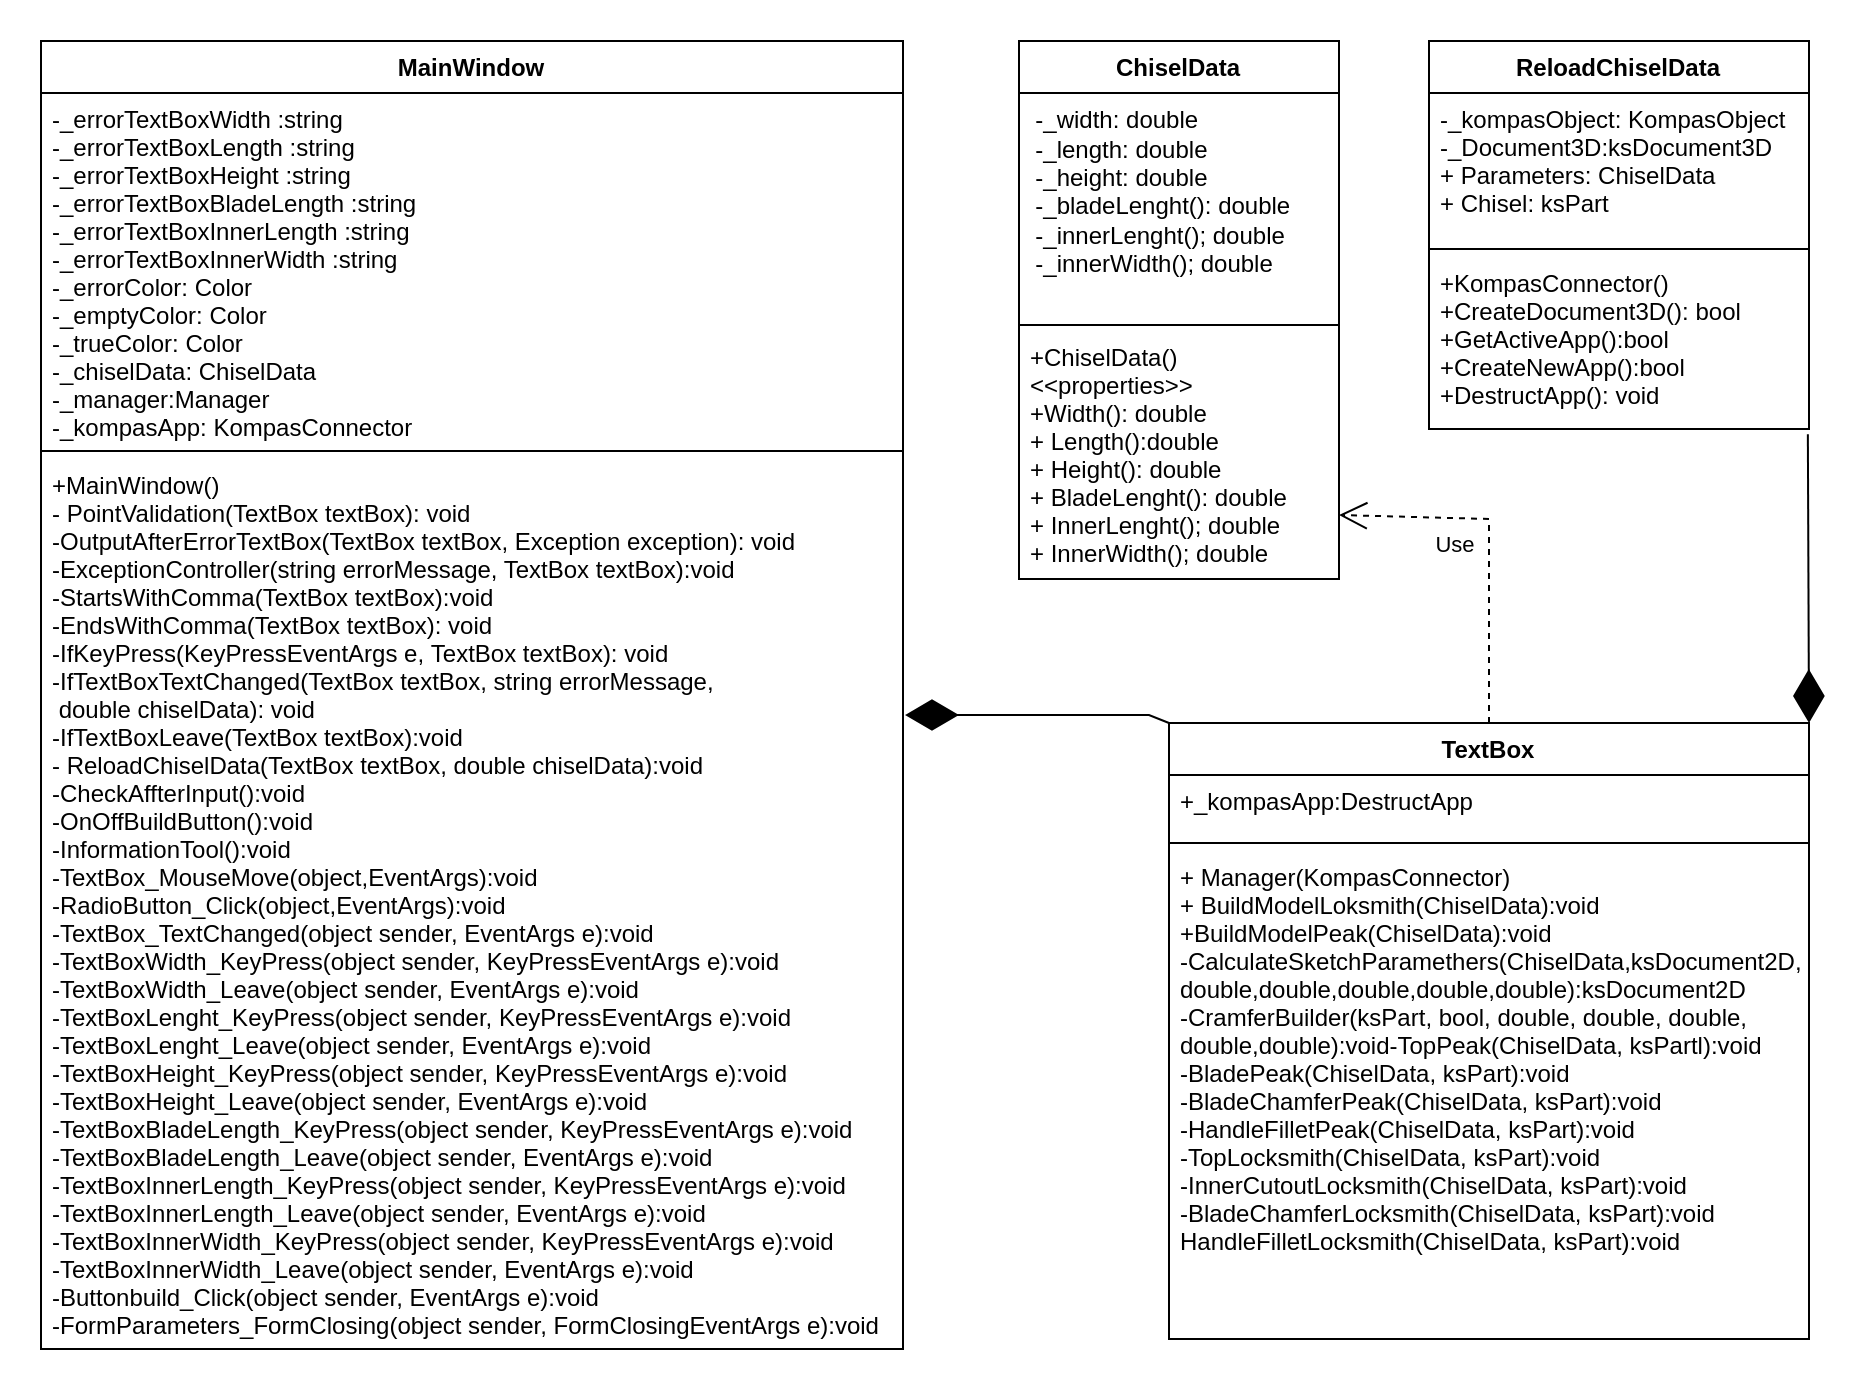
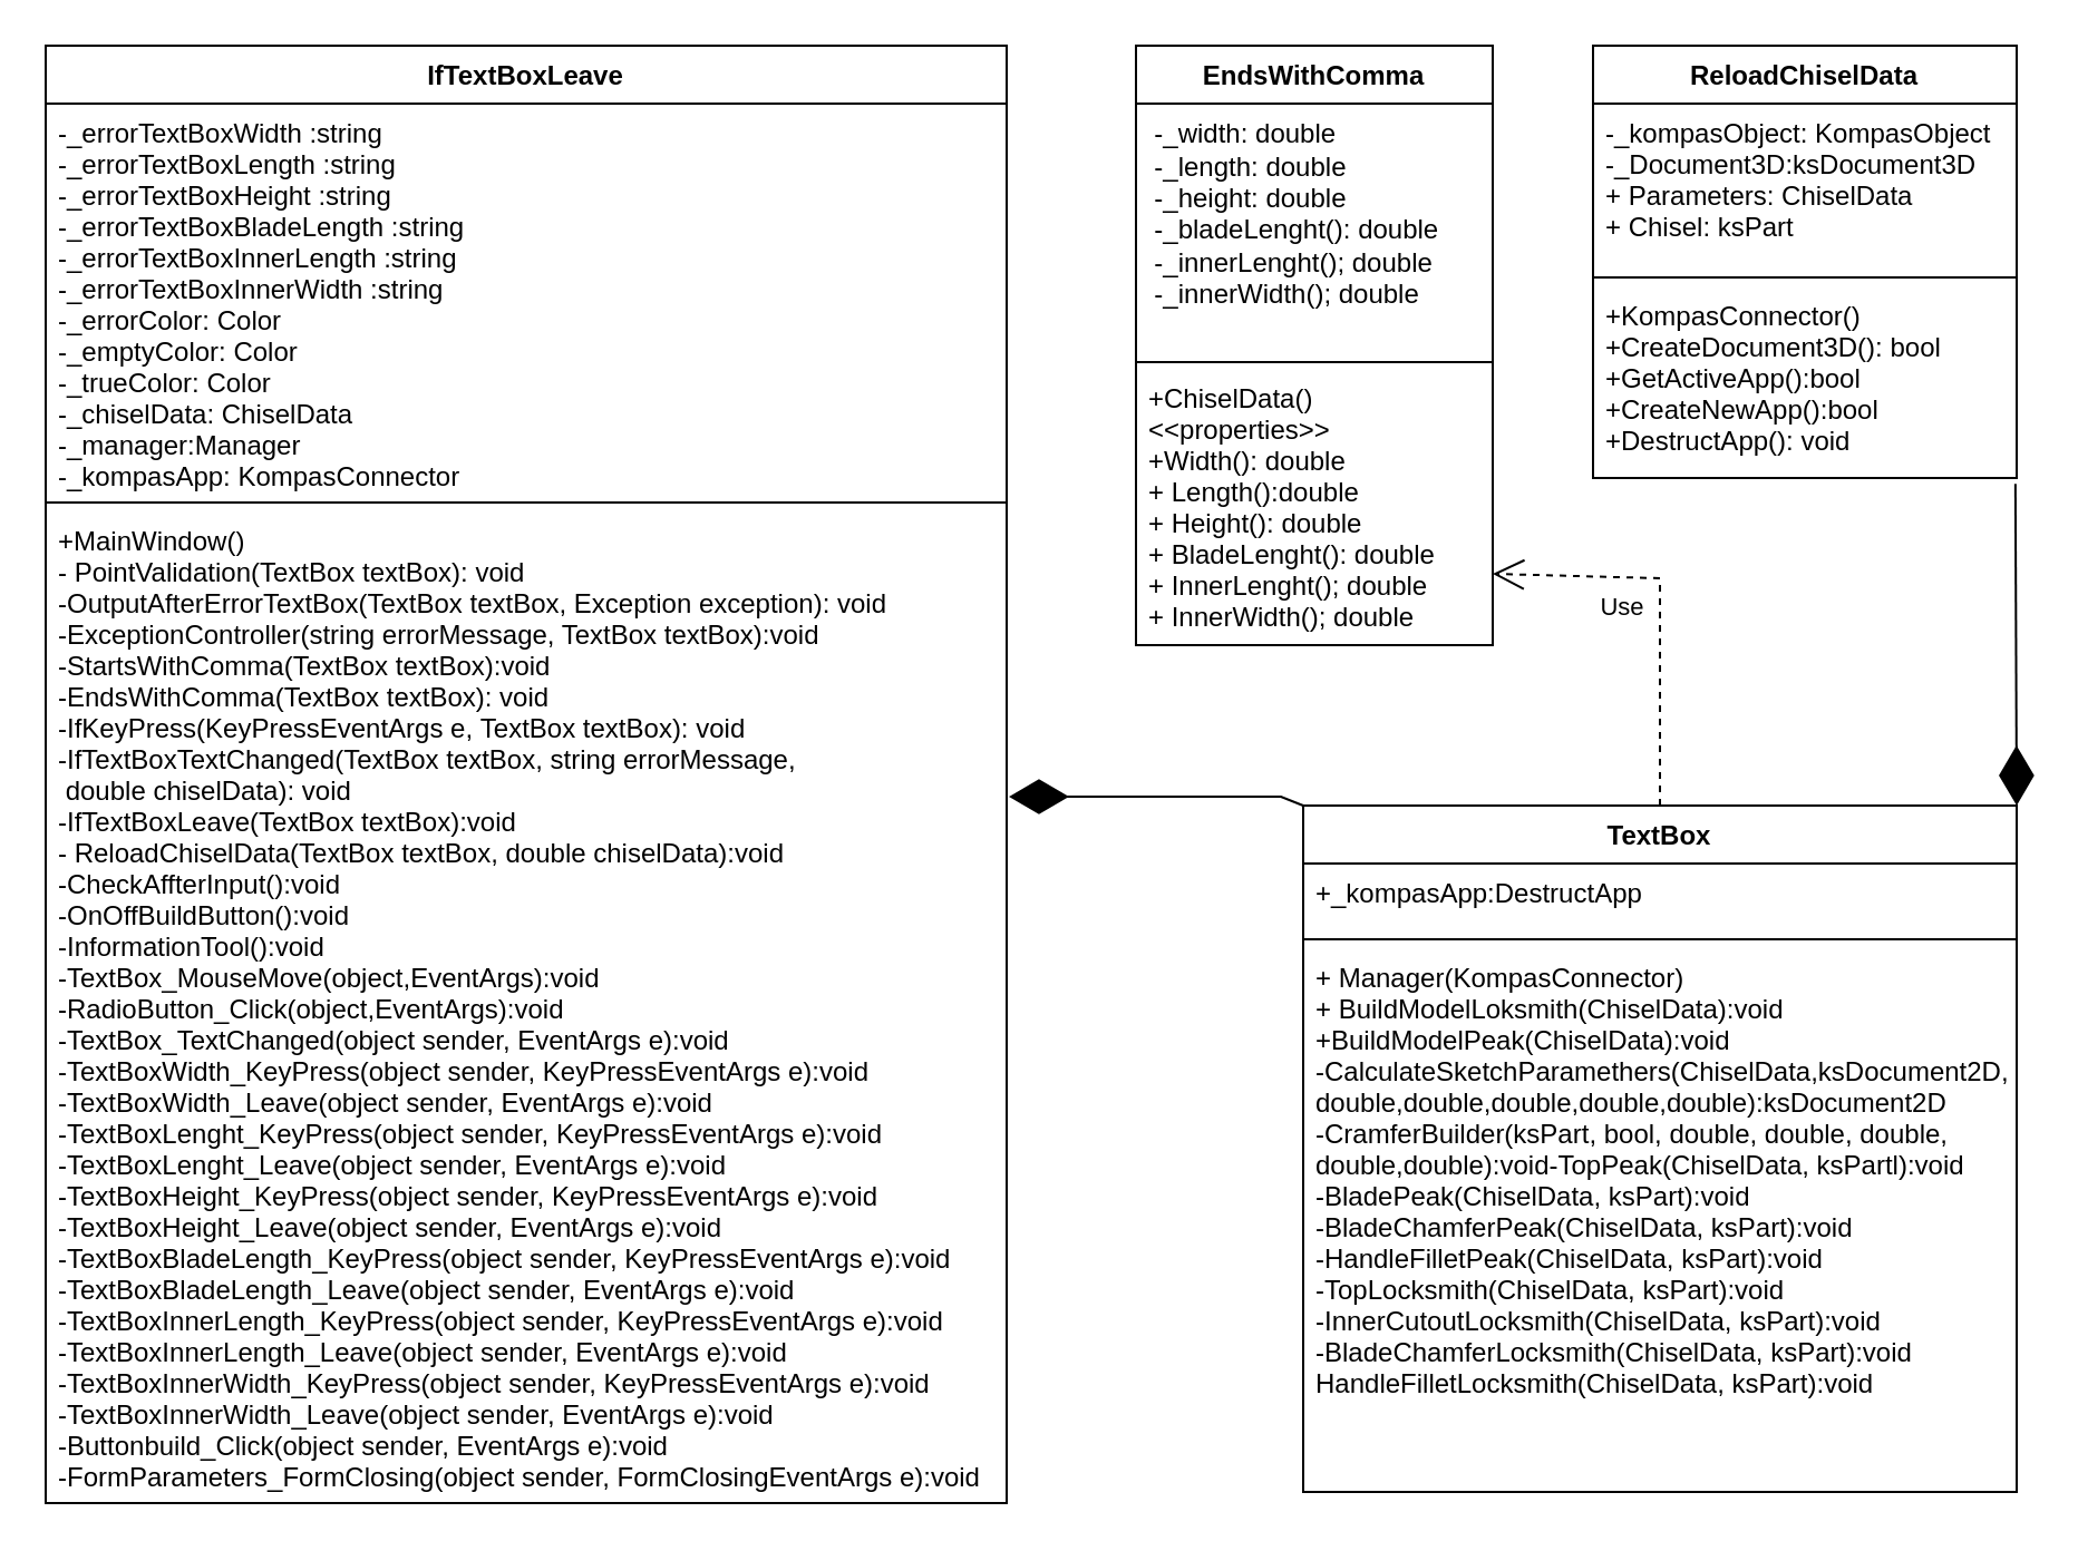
  <mxCell id="0" />
  <mxCell id="1" parent="0" />
- <mxCell id="2" value="ChiselData" style="swimlane;fontStyle=1;align=center;verticalAlign=top;childLayout=stackLayout;horizontal=1;startSize=26;horizontalStack=0;resizeParent=1;resizeParentMax=0;resizeLast=0;collapsible=1;marginBottom=0;" parent="1" vertex="1"><mxGeometry x="509" y="20" width="160" height="269" as="geometry" /></mxCell>
+ <mxCell id="2" value="EndsWithComma" style="swimlane;fontStyle=1;align=center;verticalAlign=top;childLayout=stackLayout;horizontal=1;startSize=26;horizontalStack=0;resizeParent=1;resizeParentMax=0;resizeLast=0;collapsible=1;marginBottom=0;" parent="1" vertex="1"><mxGeometry x="509" y="20" width="160" height="269" as="geometry" /></mxCell>
  <mxCell id="3" value="&amp;nbsp; -_width: double&amp;nbsp;&lt;br style=&quot;padding: 0px; margin: 0px;&quot;&gt;&amp;nbsp; -_length: double&lt;br style=&quot;padding: 0px; margin: 0px;&quot;&gt;&amp;nbsp; -_height: double&lt;br style=&quot;padding: 0px; margin: 0px;&quot;&gt;&amp;nbsp;&amp;nbsp;-_bladeLenght(): double&lt;br&gt;&amp;nbsp; -_innerLenght(); double&lt;br&gt;&amp;nbsp; -_innerWidth(); double&lt;br style=&quot;padding: 0px; margin: 0px;&quot;&gt;&amp;nbsp;" style="text;html=1;align=left;verticalAlign=middle;resizable=0;points=[];autosize=1;strokeColor=none;fillColor=none;fontColor=default;" parent="2" vertex="1"><mxGeometry y="26" width="160" height="113" as="geometry" /></mxCell>
  <mxCell id="4" value="" style="line;strokeWidth=1;fillColor=none;align=left;verticalAlign=middle;spacingTop=-1;spacingLeft=3;spacingRight=3;rotatable=0;labelPosition=right;points=[];portConstraint=eastwest;strokeColor=inherit;" parent="2" vertex="1"><mxGeometry y="139" width="160" height="6" as="geometry" /></mxCell>
  <mxCell id="5" value="+ChiselData()&#10;&lt;&lt;properties&gt;&gt;&#10;+Width(): double&#10;+ Length():double&#10;+ Height(): double&#10;+ BladeLenght(): double&#10;+ InnerLenght(); double&#10;+ InnerWidth(); double&#10;" style="text;strokeColor=none;fillColor=none;align=left;verticalAlign=top;spacingLeft=4;spacingRight=4;overflow=hidden;rotatable=0;points=[[0,0.5],[1,0.5]];portConstraint=eastwest;fontColor=default;" parent="2" vertex="1"><mxGeometry y="145" width="160" height="124" as="geometry" /></mxCell>
- <mxCell id="6" value="MainWindow" style="swimlane;fontStyle=1;align=center;verticalAlign=top;childLayout=stackLayout;horizontal=1;startSize=26;horizontalStack=0;resizeParent=1;resizeParentMax=0;resizeLast=0;collapsible=1;marginBottom=0;fontColor=default;" parent="1" vertex="1"><mxGeometry x="20" y="20" width="431" height="654" as="geometry" /></mxCell>
+ <mxCell id="6" value="IfTextBoxLeave" style="swimlane;fontStyle=1;align=center;verticalAlign=top;childLayout=stackLayout;horizontal=1;startSize=26;horizontalStack=0;resizeParent=1;resizeParentMax=0;resizeLast=0;collapsible=1;marginBottom=0;fontColor=default;" parent="1" vertex="1"><mxGeometry x="20" y="20" width="431" height="654" as="geometry" /></mxCell>
  <mxCell id="7" value="-_errorTextBoxWidth :string&#10;-_errorTextBoxLength :string&#10;-_errorTextBoxHeight :string&#10;-_errorTextBoxBladeLength :string&#10;-_errorTextBoxInnerLength :string&#10;-_errorTextBoxInnerWidth :string&#10;-_errorColor: Color&#10;-_emptyColor: Color&#10;-_trueColor: Color&#10;-_chiselData: ChiselData&#10;-_manager:Manager&#10;-_kompasApp: KompasConnector&#10;" style="text;strokeColor=none;fillColor=none;align=left;verticalAlign=top;spacingLeft=4;spacingRight=4;overflow=hidden;rotatable=0;points=[[0,0.5],[1,0.5]];portConstraint=eastwest;fontColor=default;" parent="6" vertex="1"><mxGeometry y="26" width="431" height="175" as="geometry" /></mxCell>
  <mxCell id="8" value="" style="line;strokeWidth=1;fillColor=none;align=left;verticalAlign=middle;spacingTop=-1;spacingLeft=3;spacingRight=3;rotatable=0;labelPosition=right;points=[];portConstraint=eastwest;strokeColor=inherit;fontColor=default;" parent="6" vertex="1"><mxGeometry y="201" width="431" height="8" as="geometry" /></mxCell>
  <mxCell id="9" value="+MainWindow()&#10;- PointValidation(TextBox textBox): void&#10;-OutputAfterErrorTextBox(TextBox textBox, Exception exception): void&#10;-ExceptionController(string errorMessage, TextBox textBox):void&#10;-StartsWithComma(TextBox textBox):void&#10;-EndsWithComma(TextBox textBox): void&#10;-IfKeyPress(KeyPressEventArgs e, TextBox textBox): void&#10;-IfTextBoxTextChanged(TextBox textBox, string errorMessage,&#10; double chiselData): void&#10;-IfTextBoxLeave(TextBox textBox):void&#10;- ReloadChiselData(TextBox textBox, double chiselData):void&#10;-CheckAffterInput():void&#10;-OnOffBuildButton():void&#10;-InformationTool():void&#10;-TextBox_MouseMove(object,EventArgs):void&#10;-RadioButton_Click(object,EventArgs):void&#10;-TextBox_TextChanged(object sender, EventArgs e):void&#10;-TextBoxWidth_KeyPress(object sender, KeyPressEventArgs e):void&#10;-TextBoxWidth_Leave(object sender, EventArgs e):void&#10;-TextBoxLenght_KeyPress(object sender, KeyPressEventArgs e):void&#10;-TextBoxLenght_Leave(object sender, EventArgs e):void&#10;-TextBoxHeight_KeyPress(object sender, KeyPressEventArgs e):void&#10;-TextBoxHeight_Leave(object sender, EventArgs e):void&#10;-TextBoxBladeLength_KeyPress(object sender, KeyPressEventArgs e):void&#10;-TextBoxBladeLength_Leave(object sender, EventArgs e):void&#10;-TextBoxInnerLength_KeyPress(object sender, KeyPressEventArgs e):void&#10;-TextBoxInnerLength_Leave(object sender, EventArgs e):void&#10;-TextBoxInnerWidth_KeyPress(object sender, KeyPressEventArgs e):void&#10;-TextBoxInnerWidth_Leave(object sender, EventArgs e):void&#10;-Buttonbuild_Click(object sender, EventArgs e):void&#10;-FormParameters_FormClosing(object sender, FormClosingEventArgs e):void" style="text;strokeColor=none;fillColor=none;align=left;verticalAlign=top;spacingLeft=4;spacingRight=4;overflow=hidden;rotatable=0;points=[[0,0.5],[1,0.5]];portConstraint=eastwest;fontColor=default;" parent="6" vertex="1"><mxGeometry y="209" width="431" height="445" as="geometry" /></mxCell>
  <mxCell id="10" value="TextBox" style="swimlane;fontStyle=1;align=center;verticalAlign=top;childLayout=stackLayout;horizontal=1;startSize=26;horizontalStack=0;resizeParent=1;resizeParentMax=0;resizeLast=0;collapsible=1;marginBottom=0;fontColor=default;" parent="1" vertex="1"><mxGeometry x="584" y="361" width="320" height="308" as="geometry" /></mxCell>
  <mxCell id="11" value="+_kompasApp:DestructApp&#10;" style="text;strokeColor=none;fillColor=none;align=left;verticalAlign=top;spacingLeft=4;spacingRight=4;overflow=hidden;rotatable=0;points=[[0,0.5],[1,0.5]];portConstraint=eastwest;fontColor=default;" parent="10" vertex="1"><mxGeometry y="26" width="320" height="30" as="geometry" /></mxCell>
  <mxCell id="12" value="" style="line;strokeWidth=1;fillColor=none;align=left;verticalAlign=middle;spacingTop=-1;spacingLeft=3;spacingRight=3;rotatable=0;labelPosition=right;points=[];portConstraint=eastwest;strokeColor=inherit;fontColor=default;" parent="10" vertex="1"><mxGeometry y="56" width="320" height="8" as="geometry" /></mxCell>
  <mxCell id="13" value="+ Manager(KompasConnector)&#10;+ BuildModelLoksmith(ChiselData):void&#10;+BuildModelPeak(ChiselData):void&#10;-CalculateSketchParamethers(ChiselData,ksDocument2D,&#10;double,double,double,double,double):ksDocument2D&#10;-CramferBuilder(ksPart, bool, double, double, double,&#10;double,double):void-TopPeak(ChiselData, ksPartl):void&#10;-BladePeak(ChiselData, ksPart):void&#10;-BladeChamferPeak(ChiselData, ksPart):void&#10;-HandleFilletPeak(ChiselData, ksPart):void&#10;-TopLocksmith(ChiselData, ksPart):void&#10;-InnerCutoutLocksmith(ChiselData, ksPart):void&#10;-BladeChamferLocksmith(ChiselData, ksPart):void&#10;HandleFilletLocksmith(ChiselData, ksPart):void" style="text;strokeColor=none;fillColor=none;align=left;verticalAlign=top;spacingLeft=4;spacingRight=4;overflow=hidden;rotatable=0;points=[[0,0.5],[1,0.5]];portConstraint=eastwest;fontColor=default;" parent="10" vertex="1"><mxGeometry y="64" width="320" height="244" as="geometry" /></mxCell>
  <mxCell id="14" value="ReloadChiselData" style="swimlane;fontStyle=1;align=center;verticalAlign=top;childLayout=stackLayout;horizontal=1;startSize=26;horizontalStack=0;resizeParent=1;resizeParentMax=0;resizeLast=0;collapsible=1;marginBottom=0;fontColor=default;" parent="1" vertex="1"><mxGeometry x="714" y="20" width="190" height="194" as="geometry" /></mxCell>
  <mxCell id="15" value="-_kompasObject: KompasObject&#10;-_Document3D:ksDocument3D&#10;+ Parameters: ChiselData&#10;+ Chisel: ksPart" style="text;strokeColor=none;fillColor=none;align=left;verticalAlign=top;spacingLeft=4;spacingRight=4;overflow=hidden;rotatable=0;points=[[0,0.5],[1,0.5]];portConstraint=eastwest;fontColor=default;" parent="14" vertex="1"><mxGeometry y="26" width="190" height="74" as="geometry" /></mxCell>
  <mxCell id="16" value="" style="line;strokeWidth=1;fillColor=none;align=left;verticalAlign=middle;spacingTop=-1;spacingLeft=3;spacingRight=3;rotatable=0;labelPosition=right;points=[];portConstraint=eastwest;strokeColor=inherit;fontColor=default;" parent="14" vertex="1"><mxGeometry y="100" width="190" height="8" as="geometry" /></mxCell>
  <mxCell id="17" value="+KompasConnector()&#10;+CreateDocument3D(): bool&#10;+GetActiveApp():bool&#10;+CreateNewApp():bool&#10;+DestructApp(): void&#10;" style="text;strokeColor=none;fillColor=none;align=left;verticalAlign=top;spacingLeft=4;spacingRight=4;overflow=hidden;rotatable=0;points=[[0,0.5],[1,0.5]];portConstraint=eastwest;fontColor=default;" parent="14" vertex="1"><mxGeometry y="108" width="190" height="86" as="geometry" /></mxCell>
  <mxCell id="18" value="Use" style="endArrow=open;endSize=12;dashed=1;html=1;rounded=0;fontColor=default;exitX=0.5;exitY=0;exitDx=0;exitDy=0;" parent="1" source="10" edge="1"><mxGeometry x="0.339" y="13" width="160" relative="1" as="geometry"><mxPoint x="757" y="403" as="sourcePoint" /><mxPoint x="669" y="257" as="targetPoint" /><Array as="points"><mxPoint x="744" y="259" /></Array><mxPoint as="offset" /></mxGeometry></mxCell>
  <mxCell id="19" value="" style="endArrow=diamondThin;endFill=1;endSize=24;html=1;rounded=0;fontColor=default;exitX=0;exitY=0;exitDx=0;exitDy=0;" parent="1" source="10" edge="1"><mxGeometry width="160" relative="1" as="geometry"><mxPoint x="593" y="396" as="sourcePoint" /><mxPoint x="452" y="357" as="targetPoint" /><Array as="points"><mxPoint x="574" y="357" /></Array></mxGeometry></mxCell>
  <mxCell id="20" value="" style="endArrow=diamondThin;endFill=1;endSize=24;html=1;rounded=0;fontColor=default;entryX=1;entryY=0;entryDx=0;entryDy=0;exitX=0.997;exitY=1.031;exitDx=0;exitDy=0;exitPerimeter=0;" parent="1" source="17" target="10" edge="1"><mxGeometry width="160" relative="1" as="geometry"><mxPoint x="924" y="238" as="sourcePoint" /><mxPoint x="973" y="276" as="targetPoint" /></mxGeometry></mxCell>
